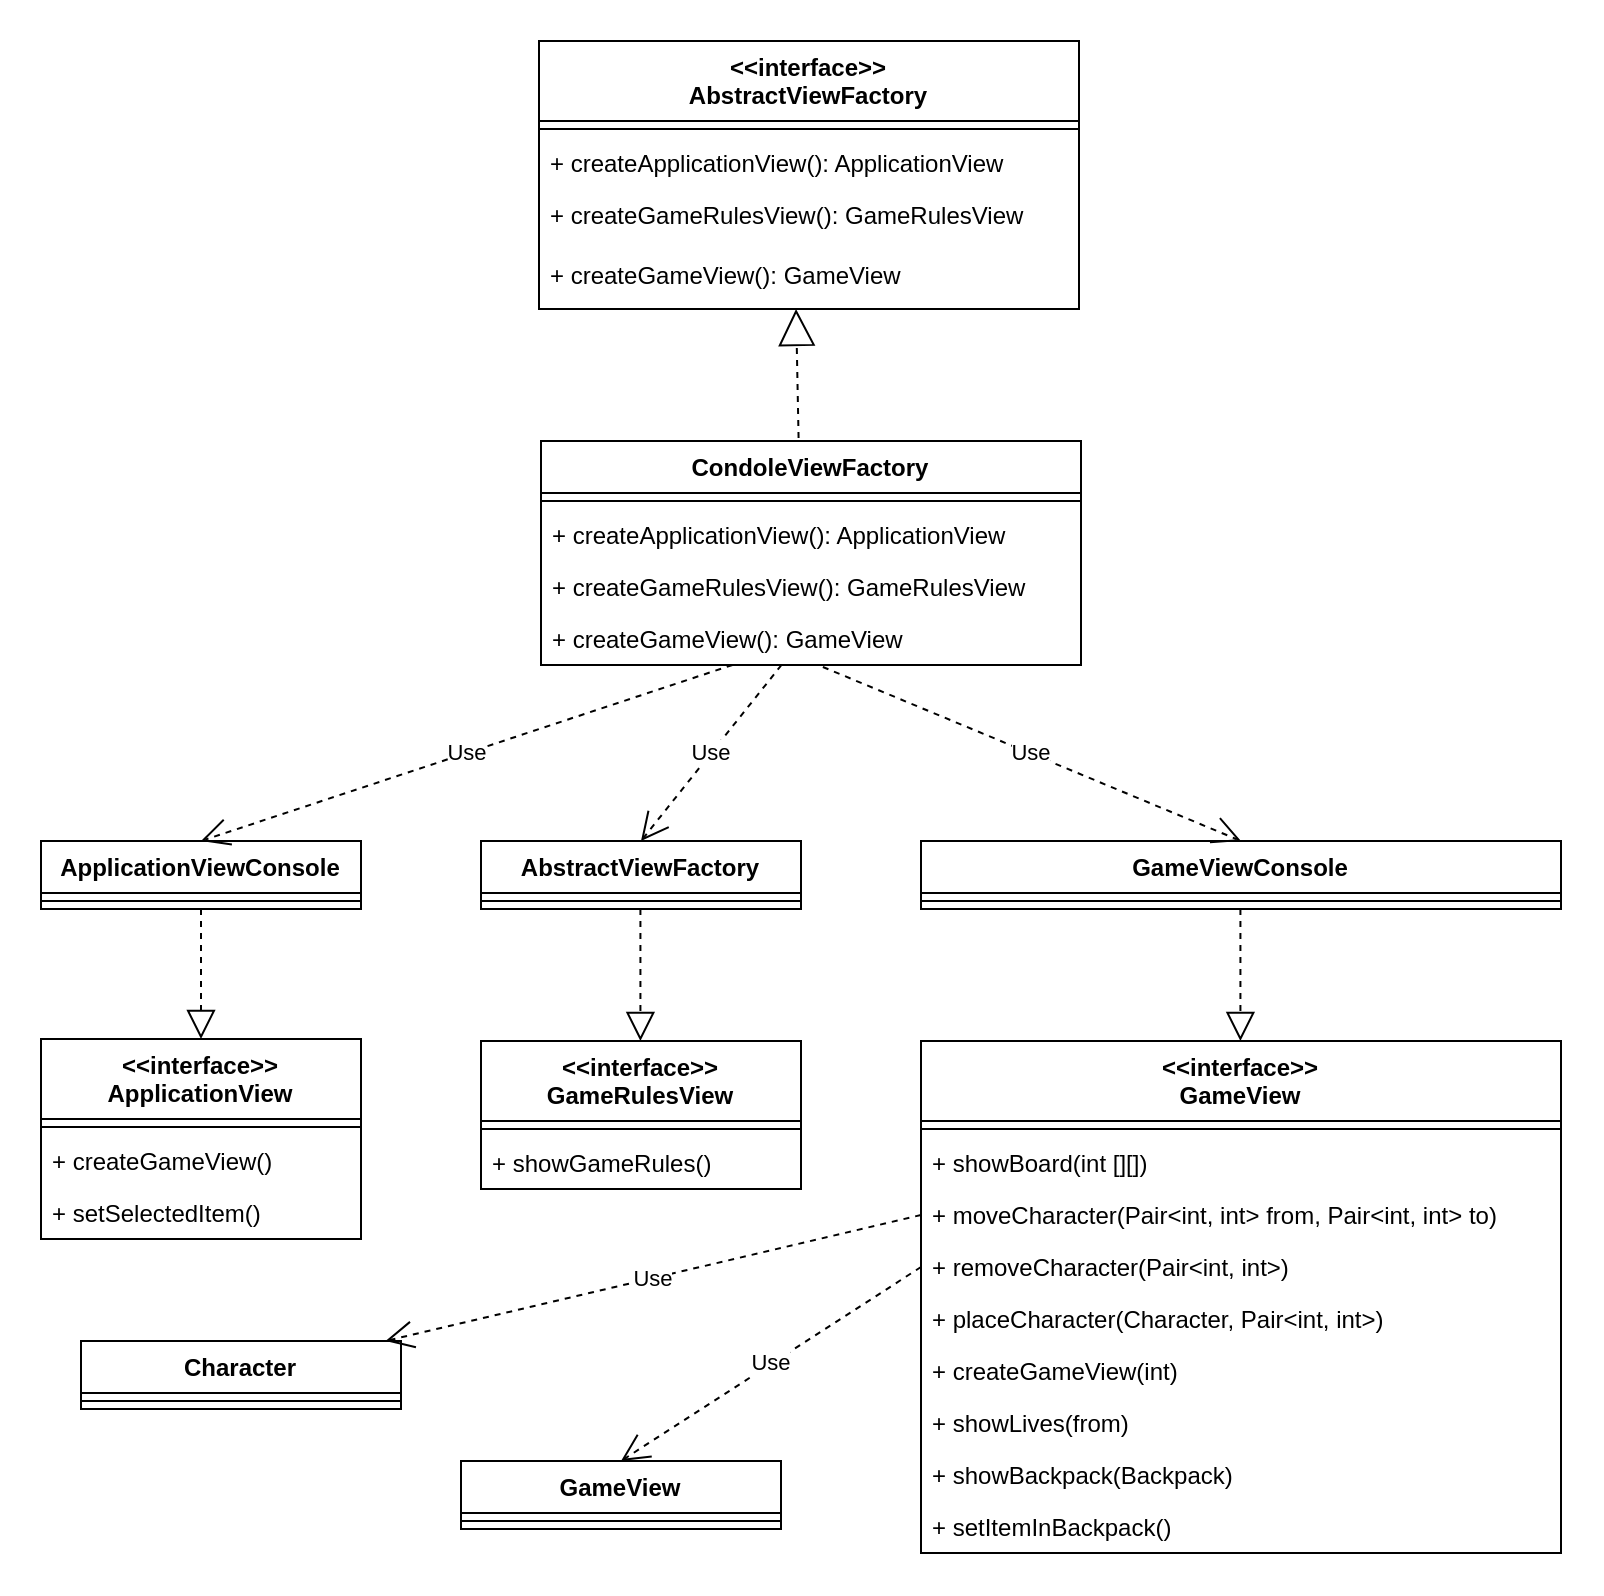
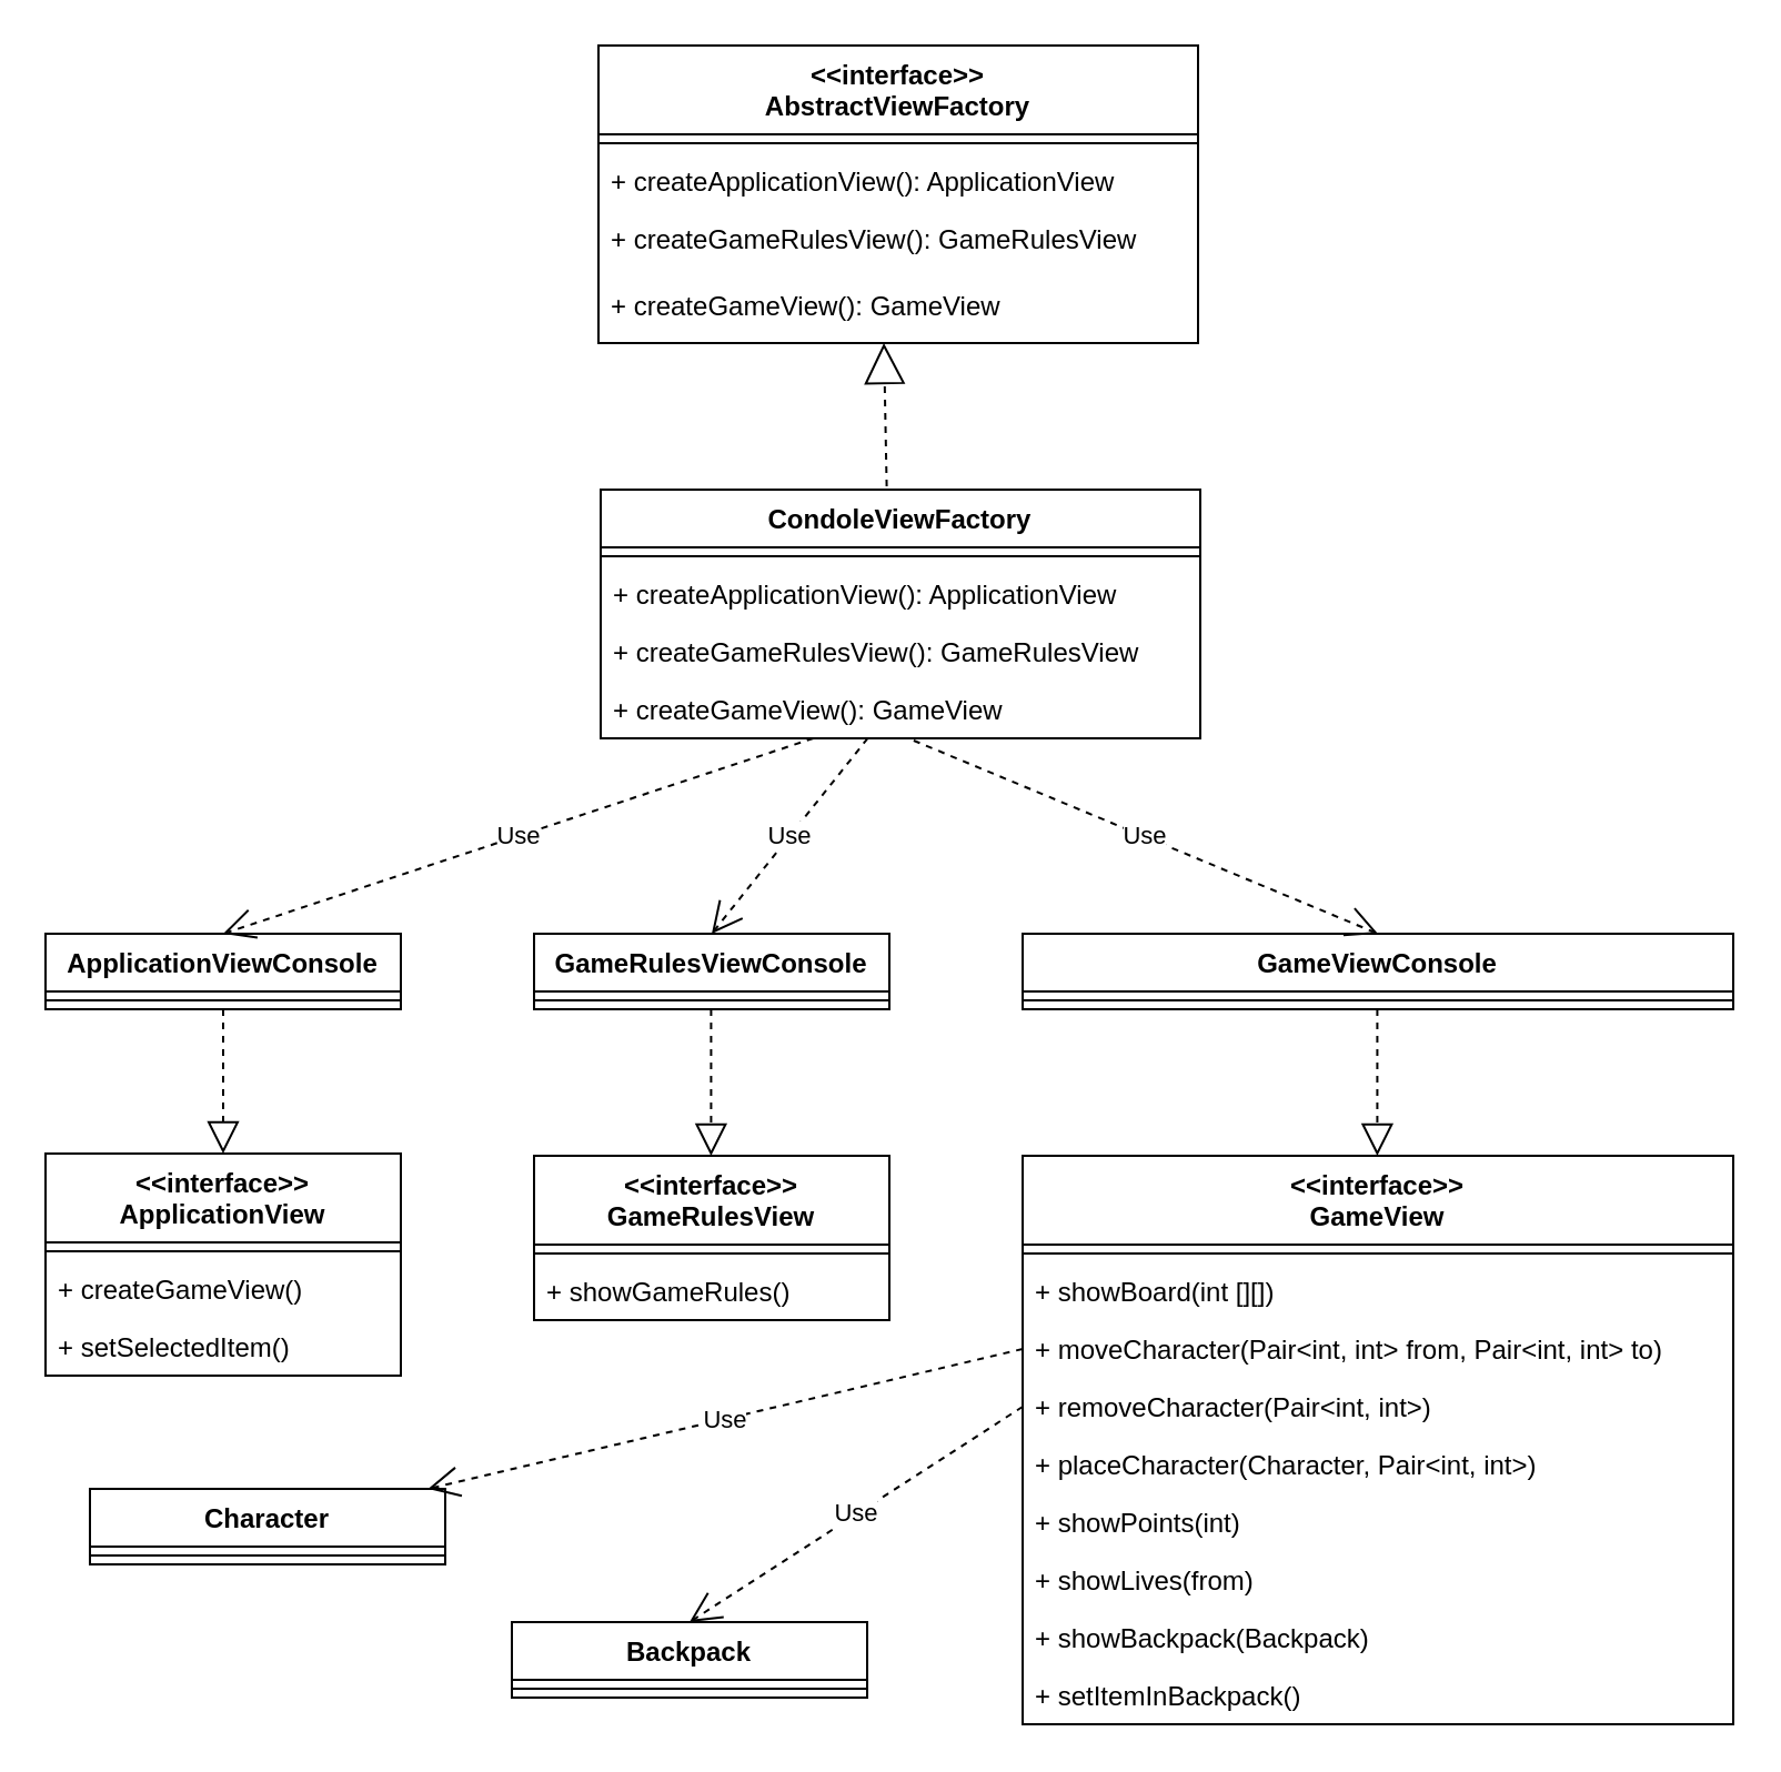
  <mxCell id="0" />
  <mxCell id="1" parent="0" />
  <mxCell id="2" value="&lt;&lt;interface&gt;&gt;&#10;AbstractViewFactory&#10;" style="swimlane;fontStyle=1;align=center;verticalAlign=top;childLayout=stackLayout;horizontal=1;startSize=40;horizontalStack=0;resizeParent=1;resizeParentMax=0;resizeLast=0;collapsible=1;marginBottom=0;" parent="1" vertex="1"><mxGeometry x="269" y="20" width="270" height="134" as="geometry" /></mxCell>
  <mxCell id="3" value="" style="line;strokeWidth=1;fillColor=none;align=left;verticalAlign=middle;spacingTop=-1;spacingLeft=3;spacingRight=3;rotatable=0;labelPosition=right;points=[];portConstraint=eastwest;" parent="2" vertex="1"><mxGeometry y="40" width="270" height="8" as="geometry" /></mxCell>
  <mxCell id="4" value="+ createApplicationView(): ApplicationView" style="text;strokeColor=none;fillColor=none;align=left;verticalAlign=top;spacingLeft=4;spacingRight=4;overflow=hidden;rotatable=0;points=[[0,0.5],[1,0.5]];portConstraint=eastwest;" parent="2" vertex="1"><mxGeometry y="48" width="270" height="26" as="geometry" /></mxCell>
  <mxCell id="5" value="+ createGameRulesView(): GameRulesView" style="text;strokeColor=none;fillColor=none;align=left;verticalAlign=top;spacingLeft=4;spacingRight=4;overflow=hidden;rotatable=0;points=[[0,0.5],[1,0.5]];portConstraint=eastwest;" parent="2" vertex="1"><mxGeometry y="74" width="270" height="30" as="geometry" /></mxCell>
  <mxCell id="6" value="+ createGameView(): GameView" style="text;strokeColor=none;fillColor=none;align=left;verticalAlign=top;spacingLeft=4;spacingRight=4;overflow=hidden;rotatable=0;points=[[0,0.5],[1,0.5]];portConstraint=eastwest;" parent="2" vertex="1"><mxGeometry y="104" width="270" height="30" as="geometry" /></mxCell>
  <mxCell id="7" value="CondoleViewFactory" style="swimlane;fontStyle=1;align=center;verticalAlign=top;childLayout=stackLayout;horizontal=1;startSize=26;horizontalStack=0;resizeParent=1;resizeParentMax=0;resizeLast=0;collapsible=1;marginBottom=0;" parent="1" vertex="1"><mxGeometry x="270" y="220" width="270" height="112" as="geometry" /></mxCell>
  <mxCell id="8" value="" style="line;strokeWidth=1;fillColor=none;align=left;verticalAlign=middle;spacingTop=-1;spacingLeft=3;spacingRight=3;rotatable=0;labelPosition=right;points=[];portConstraint=eastwest;" parent="7" vertex="1"><mxGeometry y="26" width="270" height="8" as="geometry" /></mxCell>
  <mxCell id="9" value="+ createApplicationView(): ApplicationView" style="text;strokeColor=none;fillColor=none;align=left;verticalAlign=top;spacingLeft=4;spacingRight=4;overflow=hidden;rotatable=0;points=[[0,0.5],[1,0.5]];portConstraint=eastwest;" parent="7" vertex="1"><mxGeometry y="34" width="270" height="26" as="geometry" /></mxCell>
  <mxCell id="10" value="+ createGameRulesView(): GameRulesView" style="text;strokeColor=none;fillColor=none;align=left;verticalAlign=top;spacingLeft=4;spacingRight=4;overflow=hidden;rotatable=0;points=[[0,0.5],[1,0.5]];portConstraint=eastwest;" parent="7" vertex="1"><mxGeometry y="60" width="270" height="26" as="geometry" /></mxCell>
  <mxCell id="11" value="+ createGameView(): GameView" style="text;strokeColor=none;fillColor=none;align=left;verticalAlign=top;spacingLeft=4;spacingRight=4;overflow=hidden;rotatable=0;points=[[0,0.5],[1,0.5]];portConstraint=eastwest;" parent="7" vertex="1"><mxGeometry y="86" width="270" height="26" as="geometry" /></mxCell>
  <mxCell id="12" value="ApplicationViewConsole" style="swimlane;fontStyle=1;align=center;verticalAlign=top;childLayout=stackLayout;horizontal=1;startSize=26;horizontalStack=0;resizeParent=1;resizeParentMax=0;resizeLast=0;collapsible=1;marginBottom=0;" parent="1" vertex="1"><mxGeometry x="20" y="420" width="160" height="34" as="geometry" /></mxCell>
  <mxCell id="13" value="" style="line;strokeWidth=1;fillColor=none;align=left;verticalAlign=middle;spacingTop=-1;spacingLeft=3;spacingRight=3;rotatable=0;labelPosition=right;points=[];portConstraint=eastwest;" parent="12" vertex="1"><mxGeometry y="26" width="160" height="8" as="geometry" /></mxCell>
- <mxCell id="14" value="AbstractViewFactory" style="swimlane;fontStyle=1;align=center;verticalAlign=top;childLayout=stackLayout;horizontal=1;startSize=26;horizontalStack=0;resizeParent=1;resizeParentMax=0;resizeLast=0;collapsible=1;marginBottom=0;" parent="1" vertex="1"><mxGeometry x="240" y="420" width="160" height="34" as="geometry" /></mxCell>
+ <mxCell id="14" value="GameRulesViewConsole" style="swimlane;fontStyle=1;align=center;verticalAlign=top;childLayout=stackLayout;horizontal=1;startSize=26;horizontalStack=0;resizeParent=1;resizeParentMax=0;resizeLast=0;collapsible=1;marginBottom=0;" parent="1" vertex="1"><mxGeometry x="240" y="420" width="160" height="34" as="geometry" /></mxCell>
  <mxCell id="15" value="" style="line;strokeWidth=1;fillColor=none;align=left;verticalAlign=middle;spacingTop=-1;spacingLeft=3;spacingRight=3;rotatable=0;labelPosition=right;points=[];portConstraint=eastwest;" parent="14" vertex="1"><mxGeometry y="26" width="160" height="8" as="geometry" /></mxCell>
  <mxCell id="16" value="GameViewConsole" style="swimlane;fontStyle=1;align=center;verticalAlign=top;childLayout=stackLayout;horizontal=1;startSize=26;horizontalStack=0;resizeParent=1;resizeParentMax=0;resizeLast=0;collapsible=1;marginBottom=0;" parent="1" vertex="1"><mxGeometry x="460" y="420" width="320" height="34" as="geometry" /></mxCell>
  <mxCell id="17" value="" style="line;strokeWidth=1;fillColor=none;align=left;verticalAlign=middle;spacingTop=-1;spacingLeft=3;spacingRight=3;rotatable=0;labelPosition=right;points=[];portConstraint=eastwest;" parent="16" vertex="1"><mxGeometry y="26" width="320" height="8" as="geometry" /></mxCell>
  <mxCell id="18" value="&lt;&lt;interface&gt;&gt;&#10;ApplicationView" style="swimlane;fontStyle=1;align=center;verticalAlign=top;childLayout=stackLayout;horizontal=1;startSize=40;horizontalStack=0;resizeParent=1;resizeParentMax=0;resizeLast=0;collapsible=1;marginBottom=0;" parent="1" vertex="1"><mxGeometry x="20" y="519" width="160" height="100" as="geometry" /></mxCell>
  <mxCell id="19" value="" style="line;strokeWidth=1;fillColor=none;align=left;verticalAlign=middle;spacingTop=-1;spacingLeft=3;spacingRight=3;rotatable=0;labelPosition=right;points=[];portConstraint=eastwest;" parent="18" vertex="1"><mxGeometry y="40" width="160" height="8" as="geometry" /></mxCell>
  <mxCell id="20" value="+ createGameView()" style="text;strokeColor=none;fillColor=none;align=left;verticalAlign=top;spacingLeft=4;spacingRight=4;overflow=hidden;rotatable=0;points=[[0,0.5],[1,0.5]];portConstraint=eastwest;" parent="18" vertex="1"><mxGeometry y="48" width="160" height="26" as="geometry" /></mxCell>
  <mxCell id="21" value="+ setSelectedItem()" style="text;strokeColor=none;fillColor=none;align=left;verticalAlign=top;spacingLeft=4;spacingRight=4;overflow=hidden;rotatable=0;points=[[0,0.5],[1,0.5]];portConstraint=eastwest;" parent="18" vertex="1"><mxGeometry y="74" width="160" height="26" as="geometry" /></mxCell>
  <mxCell id="22" value="&lt;&lt;interface&gt;&gt;&#10;GameRulesView" style="swimlane;fontStyle=1;align=center;verticalAlign=top;childLayout=stackLayout;horizontal=1;startSize=40;horizontalStack=0;resizeParent=1;resizeParentMax=0;resizeLast=0;collapsible=1;marginBottom=0;" parent="1" vertex="1"><mxGeometry x="240" y="520" width="160" height="74" as="geometry" /></mxCell>
  <mxCell id="23" value="" style="line;strokeWidth=1;fillColor=none;align=left;verticalAlign=middle;spacingTop=-1;spacingLeft=3;spacingRight=3;rotatable=0;labelPosition=right;points=[];portConstraint=eastwest;" parent="22" vertex="1"><mxGeometry y="40" width="160" height="8" as="geometry" /></mxCell>
  <mxCell id="24" value="+ showGameRules()" style="text;strokeColor=none;fillColor=none;align=left;verticalAlign=top;spacingLeft=4;spacingRight=4;overflow=hidden;rotatable=0;points=[[0,0.5],[1,0.5]];portConstraint=eastwest;" parent="22" vertex="1"><mxGeometry y="48" width="160" height="26" as="geometry" /></mxCell>
  <mxCell id="25" value="&lt;&lt;interface&gt;&gt;&#10;GameView" style="swimlane;fontStyle=1;align=center;verticalAlign=top;childLayout=stackLayout;horizontal=1;startSize=40;horizontalStack=0;resizeParent=1;resizeParentMax=0;resizeLast=0;collapsible=1;marginBottom=0;" parent="1" vertex="1"><mxGeometry x="460" y="520" width="320" height="256" as="geometry" /></mxCell>
  <mxCell id="26" value="" style="line;strokeWidth=1;fillColor=none;align=left;verticalAlign=middle;spacingTop=-1;spacingLeft=3;spacingRight=3;rotatable=0;labelPosition=right;points=[];portConstraint=eastwest;" parent="25" vertex="1"><mxGeometry y="40" width="320" height="8" as="geometry" /></mxCell>
  <mxCell id="27" value="+ showBoard(int [][])" style="text;strokeColor=none;fillColor=none;align=left;verticalAlign=top;spacingLeft=4;spacingRight=4;overflow=hidden;rotatable=0;points=[[0,0.5],[1,0.5]];portConstraint=eastwest;" parent="25" vertex="1"><mxGeometry y="48" width="320" height="26" as="geometry" /></mxCell>
  <mxCell id="28" value="+ moveCharacter(Pair&lt;int, int&gt; from, Pair&lt;int, int&gt; to)" style="text;strokeColor=none;fillColor=none;align=left;verticalAlign=top;spacingLeft=4;spacingRight=4;overflow=hidden;rotatable=0;points=[[0,0.5],[1,0.5]];portConstraint=eastwest;" parent="25" vertex="1"><mxGeometry y="74" width="320" height="26" as="geometry" /></mxCell>
  <mxCell id="29" value="+ removeCharacter(Pair&lt;int, int&gt;)" style="text;strokeColor=none;fillColor=none;align=left;verticalAlign=top;spacingLeft=4;spacingRight=4;overflow=hidden;rotatable=0;points=[[0,0.5],[1,0.5]];portConstraint=eastwest;" parent="25" vertex="1"><mxGeometry y="100" width="320" height="26" as="geometry" /></mxCell>
  <mxCell id="30" value="+ placeCharacter(Character, Pair&lt;int, int&gt;)" style="text;strokeColor=none;fillColor=none;align=left;verticalAlign=top;spacingLeft=4;spacingRight=4;overflow=hidden;rotatable=0;points=[[0,0.5],[1,0.5]];portConstraint=eastwest;" parent="25" vertex="1"><mxGeometry y="126" width="320" height="26" as="geometry" /></mxCell>
- <mxCell id="31" value="+ createGameView(int)" style="text;strokeColor=none;fillColor=none;align=left;verticalAlign=top;spacingLeft=4;spacingRight=4;overflow=hidden;rotatable=0;points=[[0,0.5],[1,0.5]];portConstraint=eastwest;" parent="25" vertex="1"><mxGeometry y="152" width="320" height="26" as="geometry" /></mxCell>
+ <mxCell id="31" value="+ showPoints(int)" style="text;strokeColor=none;fillColor=none;align=left;verticalAlign=top;spacingLeft=4;spacingRight=4;overflow=hidden;rotatable=0;points=[[0,0.5],[1,0.5]];portConstraint=eastwest;" parent="25" vertex="1"><mxGeometry y="152" width="320" height="26" as="geometry" /></mxCell>
  <mxCell id="32" value="+ showLives(from)" style="text;strokeColor=none;fillColor=none;align=left;verticalAlign=top;spacingLeft=4;spacingRight=4;overflow=hidden;rotatable=0;points=[[0,0.5],[1,0.5]];portConstraint=eastwest;" parent="25" vertex="1"><mxGeometry y="178" width="320" height="26" as="geometry" /></mxCell>
  <mxCell id="33" value="+ showBackpack(Backpack)" style="text;strokeColor=none;fillColor=none;align=left;verticalAlign=top;spacingLeft=4;spacingRight=4;overflow=hidden;rotatable=0;points=[[0,0.5],[1,0.5]];portConstraint=eastwest;" parent="25" vertex="1"><mxGeometry y="204" width="320" height="26" as="geometry" /></mxCell>
  <mxCell id="34" value="+ setItemInBackpack()" style="text;strokeColor=none;fillColor=none;align=left;verticalAlign=top;spacingLeft=4;spacingRight=4;overflow=hidden;rotatable=0;points=[[0,0.5],[1,0.5]];portConstraint=eastwest;" parent="25" vertex="1"><mxGeometry y="230" width="320" height="26" as="geometry" /></mxCell>
  <mxCell id="35" value="Character" style="swimlane;fontStyle=1;align=center;verticalAlign=top;childLayout=stackLayout;horizontal=1;startSize=26;horizontalStack=0;resizeParent=1;resizeParentMax=0;resizeLast=0;collapsible=1;marginBottom=0;" parent="1" vertex="1"><mxGeometry x="40" y="670" width="160" height="34" as="geometry" /></mxCell>
  <mxCell id="36" value="" style="line;strokeWidth=1;fillColor=none;align=left;verticalAlign=middle;spacingTop=-1;spacingLeft=3;spacingRight=3;rotatable=0;labelPosition=right;points=[];portConstraint=eastwest;" parent="35" vertex="1"><mxGeometry y="26" width="160" height="8" as="geometry" /></mxCell>
  <mxCell id="37" value="" style="endArrow=block;endSize=16;endFill=0;html=1;exitX=0.477;exitY=-0.013;exitDx=0;exitDy=0;entryX=0.476;entryY=1;entryDx=0;entryDy=0;entryPerimeter=0;exitPerimeter=0;dashed=1;" parent="1" source="7" target="6" edge="1"><mxGeometry width="160" relative="1" as="geometry"><mxPoint x="220" y="208" as="sourcePoint" /><mxPoint x="379.08" y="170.002" as="targetPoint" /></mxGeometry></mxCell>
  <mxCell id="38" value="" style="endArrow=block;endFill=0;endSize=12;html=1;rounded=0;exitX=0.5;exitY=1;exitDx=0;exitDy=0;entryX=0.5;entryY=0;entryDx=0;entryDy=0;dashed=1;" parent="1" source="12" target="18" edge="1"><mxGeometry width="160" relative="1" as="geometry"><mxPoint x="60" y="490" as="sourcePoint" /><mxPoint x="220" y="490" as="targetPoint" /></mxGeometry></mxCell>
  <mxCell id="39" value="" style="endArrow=block;endFill=0;endSize=12;html=1;rounded=0;exitX=0.5;exitY=1;exitDx=0;exitDy=0;entryX=0.5;entryY=0;entryDx=0;entryDy=0;dashed=1;" parent="1" edge="1"><mxGeometry width="160" relative="1" as="geometry"><mxPoint x="319.71" y="454" as="sourcePoint" /><mxPoint x="319.71" y="520" as="targetPoint" /></mxGeometry></mxCell>
  <mxCell id="40" value="" style="endArrow=block;endFill=0;endSize=12;html=1;rounded=0;exitX=0.5;exitY=1;exitDx=0;exitDy=0;entryX=0.5;entryY=0;entryDx=0;entryDy=0;dashed=1;" parent="1" edge="1"><mxGeometry width="160" relative="1" as="geometry"><mxPoint x="619.71" y="454" as="sourcePoint" /><mxPoint x="619.71" y="520" as="targetPoint" /></mxGeometry></mxCell>
- <mxCell id="41" value="GameView" style="swimlane;fontStyle=1;align=center;verticalAlign=top;childLayout=stackLayout;horizontal=1;startSize=26;horizontalStack=0;resizeParent=1;resizeParentMax=0;resizeLast=0;collapsible=1;marginBottom=0;" parent="1" vertex="1"><mxGeometry x="230" y="730" width="160" height="34" as="geometry" /></mxCell>
+ <mxCell id="41" value="Backpack" style="swimlane;fontStyle=1;align=center;verticalAlign=top;childLayout=stackLayout;horizontal=1;startSize=26;horizontalStack=0;resizeParent=1;resizeParentMax=0;resizeLast=0;collapsible=1;marginBottom=0;" parent="1" vertex="1"><mxGeometry x="230" y="730" width="160" height="34" as="geometry" /></mxCell>
  <mxCell id="42" value="" style="line;strokeWidth=1;fillColor=none;align=left;verticalAlign=middle;spacingTop=-1;spacingLeft=3;spacingRight=3;rotatable=0;labelPosition=right;points=[];portConstraint=eastwest;" parent="41" vertex="1"><mxGeometry y="26" width="160" height="8" as="geometry" /></mxCell>
  <mxCell id="43" value="Use" style="endArrow=open;endSize=12;dashed=1;html=1;entryX=0.5;entryY=0;entryDx=0;entryDy=0;" edge="1" parent="1" source="11" target="12"><mxGeometry width="160" relative="1" as="geometry"><mxPoint x="20" y="800" as="sourcePoint" /><mxPoint x="180" y="800" as="targetPoint" /></mxGeometry></mxCell>
  <mxCell id="44" value="Use" style="endArrow=open;endSize=12;dashed=1;html=1;entryX=0.5;entryY=0;entryDx=0;entryDy=0;" edge="1" parent="1" target="14"><mxGeometry width="160" relative="1" as="geometry"><mxPoint x="390.243" y="332" as="sourcePoint" /><mxPoint x="124.5" y="420" as="targetPoint" /></mxGeometry></mxCell>
  <mxCell id="45" value="Use" style="endArrow=open;endSize=12;dashed=1;html=1;entryX=0.5;entryY=0;entryDx=0;entryDy=0;exitX=0.522;exitY=1.038;exitDx=0;exitDy=0;exitPerimeter=0;" edge="1" parent="1" source="11" target="16"><mxGeometry width="160" relative="1" as="geometry"><mxPoint x="400.243" y="342" as="sourcePoint" /><mxPoint x="330" y="430" as="targetPoint" /></mxGeometry></mxCell>
  <mxCell id="46" value="Use" style="endArrow=open;endSize=12;dashed=1;html=1;exitX=0;exitY=0.5;exitDx=0;exitDy=0;" edge="1" parent="1" source="28" target="35"><mxGeometry width="160" relative="1" as="geometry"><mxPoint x="330.243" y="626" as="sourcePoint" /><mxPoint x="260" y="714" as="targetPoint" /></mxGeometry></mxCell>
  <mxCell id="47" value="Use" style="endArrow=open;endSize=12;dashed=1;html=1;exitX=0;exitY=0.5;exitDx=0;exitDy=0;entryX=0.5;entryY=0;entryDx=0;entryDy=0;" edge="1" parent="1" source="29" target="41"><mxGeometry width="160" relative="1" as="geometry"><mxPoint x="470" y="617" as="sourcePoint" /><mxPoint x="202.25" y="680" as="targetPoint" /></mxGeometry></mxCell>
